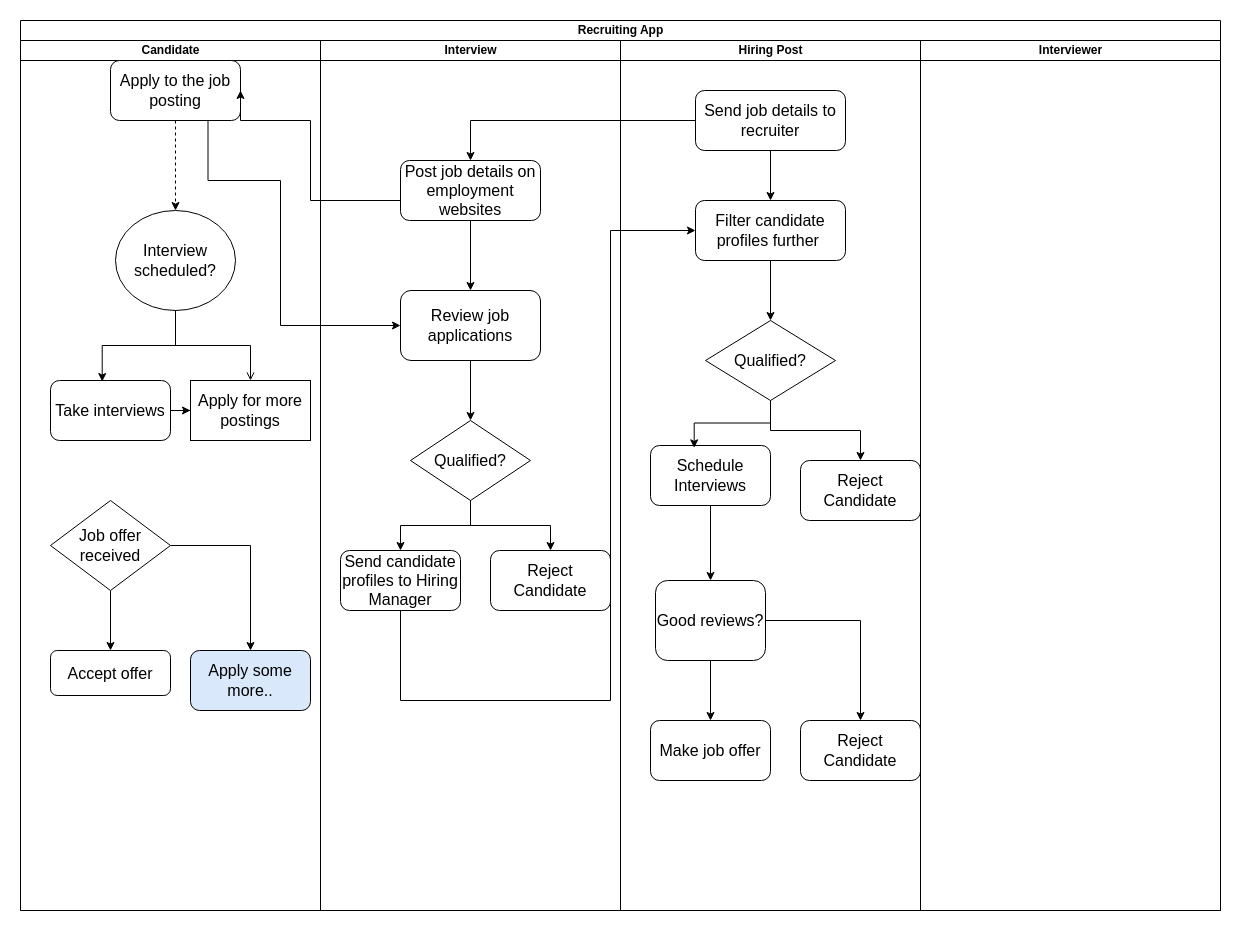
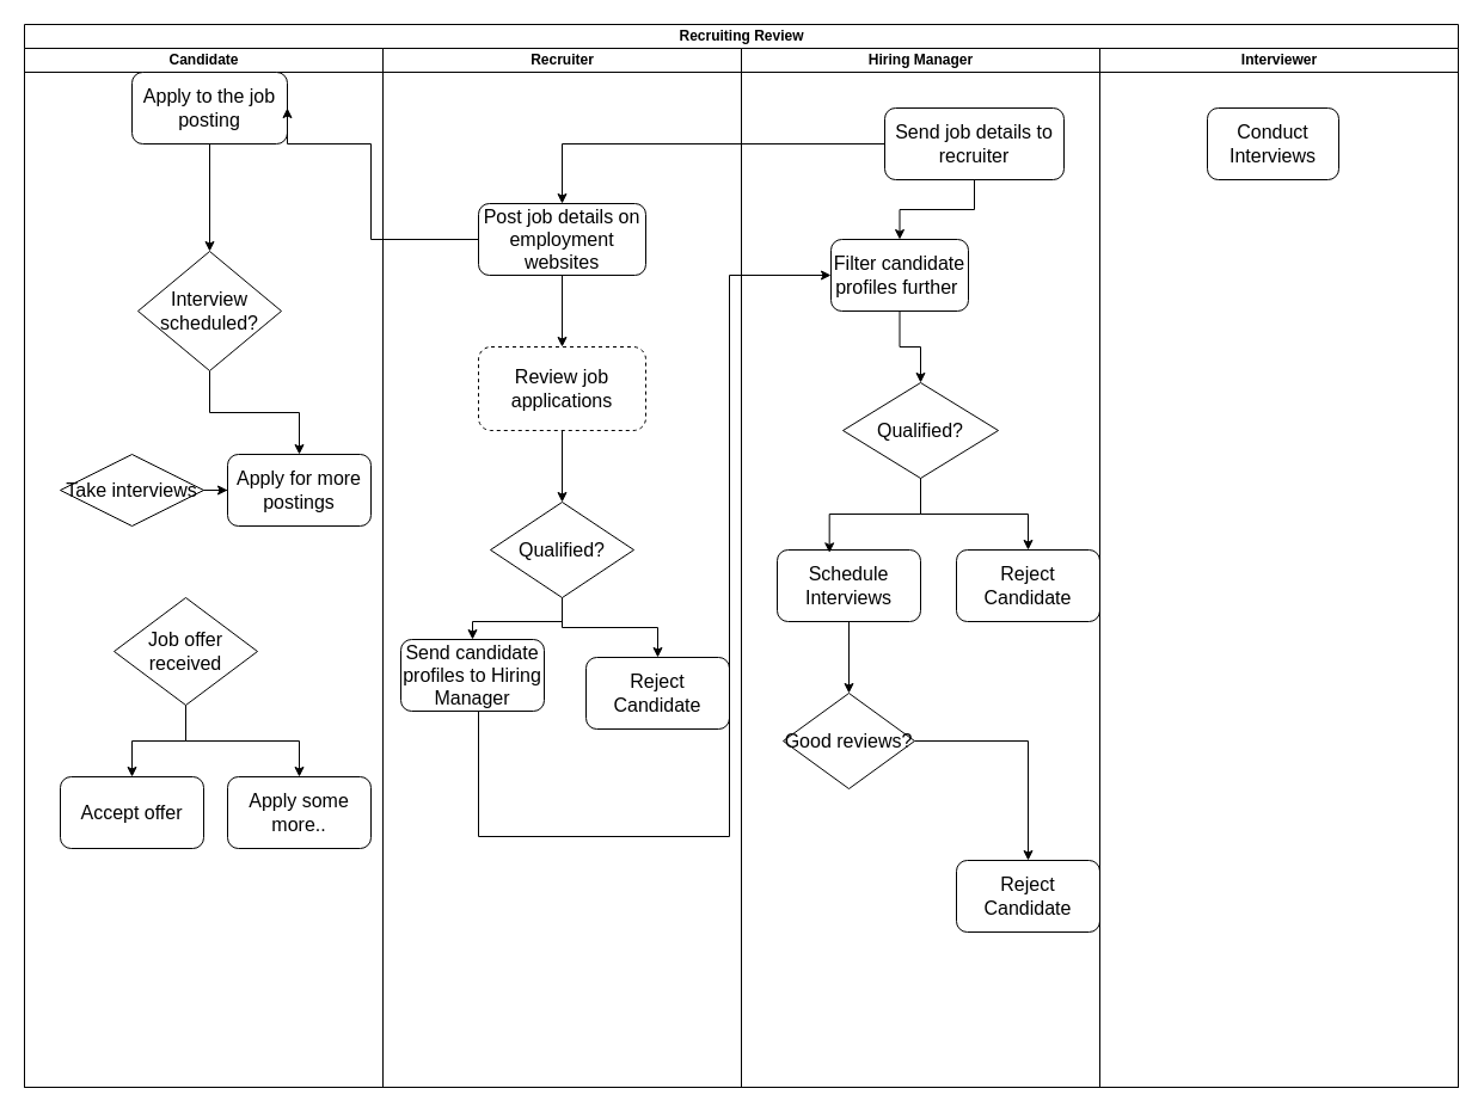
  <mxCell id="0" />
  <mxCell id="1" parent="0" />
- <mxCell id="2" value="Recruiting App" style="swimlane;childLayout=stackLayout;resizeParent=1;resizeParentMax=0;startSize=20;html=1;" vertex="1" parent="1"><mxGeometry x="20" y="20" width="1200" height="890" as="geometry" /></mxCell>
+ <mxCell id="2" value="Recruiting Review" style="swimlane;childLayout=stackLayout;resizeParent=1;resizeParentMax=0;startSize=20;html=1;" vertex="1" parent="1"><mxGeometry x="20" y="20" width="1200" height="890" as="geometry" /></mxCell>
  <mxCell id="3" value="Candidate" style="swimlane;startSize=20;html=1;" vertex="1" parent="2"><mxGeometry y="20" width="300" height="870" as="geometry" /></mxCell>
- <mxCell id="4" value="" style="edgeStyle=orthogonalEdgeStyle;rounded=0;orthogonalLoop=1;jettySize=auto;html=1;dashed=1;" edge="1" parent="3" source="5" target="7"><mxGeometry relative="1" as="geometry" /></mxCell>
+ <mxCell id="4" value="" style="edgeStyle=orthogonalEdgeStyle;rounded=0;orthogonalLoop=1;jettySize=auto;html=1;" edge="1" parent="3" source="5" target="7"><mxGeometry relative="1" as="geometry" /></mxCell>
  <mxCell id="5" value="&lt;font size=&quot;3&quot;&gt;Apply to the job posting&lt;/font&gt;" style="rounded=1;whiteSpace=wrap;html=1;" vertex="1" parent="3"><mxGeometry x="90" y="20" width="130" height="60" as="geometry" /></mxCell>
- <mxCell id="6" style="edgeStyle=orthogonalEdgeStyle;rounded=0;orthogonalLoop=1;jettySize=auto;html=1;endArrow=open;" edge="1" parent="3" source="7" target="10"><mxGeometry relative="1" as="geometry" /></mxCell>
- <mxCell id="7" value="&lt;font size=&quot;3&quot;&gt;Interview scheduled?&lt;/font&gt;" style="ellipse;whiteSpace=wrap;html=1;" vertex="1" parent="3"><mxGeometry x="95" y="170" width="120" height="100" as="geometry" /></mxCell>
+ <mxCell id="6" style="edgeStyle=orthogonalEdgeStyle;rounded=0;orthogonalLoop=1;jettySize=auto;html=1;" edge="1" parent="3" source="7" target="10"><mxGeometry relative="1" as="geometry" /></mxCell>
+ <mxCell id="7" value="&lt;font size=&quot;3&quot;&gt;Interview scheduled?&lt;/font&gt;" style="rhombus;whiteSpace=wrap;html=1;" vertex="1" parent="3"><mxGeometry x="95" y="170" width="120" height="100" as="geometry" /></mxCell>
  <mxCell id="8" style="edgeStyle=orthogonalEdgeStyle;rounded=0;orthogonalLoop=1;jettySize=auto;html=1;" edge="1" parent="3" source="9" target="10"><mxGeometry relative="1" as="geometry" /></mxCell>
- <mxCell id="9" value="&lt;font size=&quot;3&quot;&gt;Take interviews&lt;/font&gt;" style="rounded=1;whiteSpace=wrap;html=1;" vertex="1" parent="3"><mxGeometry x="30" y="340" width="120" height="60" as="geometry" /></mxCell>
- <mxCell id="10" value="&lt;font size=&quot;3&quot;&gt;Apply for more postings&lt;/font&gt;" style="whiteSpace=wrap;html=1;rounded=0;" vertex="1" parent="3"><mxGeometry x="170" y="340" width="120" height="60" as="geometry" /></mxCell>
+ <mxCell id="9" value="&lt;font size=&quot;3&quot;&gt;Take interviews&lt;/font&gt;" style="rhombus;whiteSpace=wrap;html=1;" vertex="1" parent="3"><mxGeometry x="30" y="340" width="120" height="60" as="geometry" /></mxCell>
+ <mxCell id="10" value="&lt;font size=&quot;3&quot;&gt;Apply for more postings&lt;/font&gt;" style="rounded=1;whiteSpace=wrap;html=1;" vertex="1" parent="3"><mxGeometry x="170" y="340" width="120" height="60" as="geometry" /></mxCell>
  <mxCell id="11" value="" style="edgeStyle=orthogonalEdgeStyle;rounded=0;orthogonalLoop=1;jettySize=auto;html=1;" edge="1" parent="3" source="13" target="14"><mxGeometry relative="1" as="geometry" /></mxCell>
  <mxCell id="12" style="edgeStyle=orthogonalEdgeStyle;rounded=0;orthogonalLoop=1;jettySize=auto;html=1;" edge="1" parent="3" source="13" target="15"><mxGeometry relative="1" as="geometry" /></mxCell>
- <mxCell id="13" value="&lt;font size=&quot;3&quot;&gt;Job offer received&lt;/font&gt;" style="rhombus;whiteSpace=wrap;html=1;" vertex="1" parent="3"><mxGeometry x="30" y="460" width="120" height="90" as="geometry" /></mxCell>
- <mxCell id="14" value="&lt;font size=&quot;3&quot;&gt;Accept offer&lt;/font&gt;" style="rounded=1;whiteSpace=wrap;html=1;" vertex="1" parent="3"><mxGeometry x="30" y="610" width="120" height="45" as="geometry" /></mxCell>
- <mxCell id="15" value="&lt;font size=&quot;3&quot;&gt;Apply some more..&lt;/font&gt;" style="rounded=1;whiteSpace=wrap;html=1;fillColor=#dae8fc;" vertex="1" parent="3"><mxGeometry x="170" y="610" width="120" height="60" as="geometry" /></mxCell>
- <mxCell id="16" style="edgeStyle=orthogonalEdgeStyle;rounded=0;orthogonalLoop=1;jettySize=auto;html=1;entryX=0.431;entryY=0.017;entryDx=0;entryDy=0;entryPerimeter=0;" edge="1" parent="3" source="7" target="9"><mxGeometry relative="1" as="geometry" /></mxCell>
- <mxCell id="17" value="Interview" style="swimlane;startSize=20;html=1;" vertex="1" parent="2"><mxGeometry x="300" y="20" width="300" height="870" as="geometry" /></mxCell>
+ <mxCell id="13" value="&lt;font size=&quot;3&quot;&gt;Job offer received&lt;/font&gt;" style="rhombus;whiteSpace=wrap;html=1;" vertex="1" parent="3"><mxGeometry x="75" y="460" width="120" height="90" as="geometry" /></mxCell>
+ <mxCell id="14" value="&lt;font size=&quot;3&quot;&gt;Accept offer&lt;/font&gt;" style="rounded=1;whiteSpace=wrap;html=1;" vertex="1" parent="3"><mxGeometry x="30" y="610" width="120" height="60" as="geometry" /></mxCell>
+ <mxCell id="15" value="&lt;font size=&quot;3&quot;&gt;Apply some more..&lt;/font&gt;" style="rounded=1;whiteSpace=wrap;html=1;" vertex="1" parent="3"><mxGeometry x="170" y="610" width="120" height="60" as="geometry" /></mxCell>
+ <mxCell id="17" value="Recruiter" style="swimlane;startSize=20;html=1;" vertex="1" parent="2"><mxGeometry x="300" y="20" width="300" height="870" as="geometry" /></mxCell>
  <mxCell id="18" value="" style="edgeStyle=orthogonalEdgeStyle;rounded=0;orthogonalLoop=1;jettySize=auto;html=1;" edge="1" parent="17" source="19" target="21"><mxGeometry relative="1" as="geometry" /></mxCell>
- <mxCell id="19" value="&lt;font size=&quot;3&quot;&gt;Post job details on employment websites&lt;/font&gt;" style="rounded=1;whiteSpace=wrap;html=1;" vertex="1" parent="17"><mxGeometry x="80" y="120" width="140" height="60" as="geometry" /></mxCell>
+ <mxCell id="19" value="&lt;font size=&quot;3&quot;&gt;Post job details on employment websites&lt;/font&gt;" style="rounded=1;whiteSpace=wrap;html=1;" vertex="1" parent="17"><mxGeometry x="80" y="130" width="140" height="60" as="geometry" /></mxCell>
  <mxCell id="20" value="" style="edgeStyle=orthogonalEdgeStyle;rounded=0;orthogonalLoop=1;jettySize=auto;html=1;" edge="1" parent="17" source="21" target="24"><mxGeometry relative="1" as="geometry" /></mxCell>
- <mxCell id="21" value="&lt;font size=&quot;3&quot;&gt;Review job applications&lt;/font&gt;" style="rounded=1;whiteSpace=wrap;html=1;" vertex="1" parent="17"><mxGeometry x="80" y="250" width="140" height="70" as="geometry" /></mxCell>
+ <mxCell id="21" value="&lt;font size=&quot;3&quot;&gt;Review job applications&lt;/font&gt;" style="rounded=1;whiteSpace=wrap;html=1;dashed=1;" vertex="1" parent="17"><mxGeometry x="80" y="250" width="140" height="70" as="geometry" /></mxCell>
  <mxCell id="22" style="edgeStyle=orthogonalEdgeStyle;rounded=0;orthogonalLoop=1;jettySize=auto;html=1;entryX=0.5;entryY=0;entryDx=0;entryDy=0;" edge="1" parent="17" source="24" target="25"><mxGeometry relative="1" as="geometry" /></mxCell>
  <mxCell id="23" style="edgeStyle=orthogonalEdgeStyle;rounded=0;orthogonalLoop=1;jettySize=auto;html=1;" edge="1" parent="17" source="24" target="26"><mxGeometry relative="1" as="geometry" /></mxCell>
  <mxCell id="24" value="&lt;font size=&quot;3&quot;&gt;Qualified?&lt;/font&gt;" style="rhombus;whiteSpace=wrap;html=1;" vertex="1" parent="17"><mxGeometry x="90" y="380" width="120" height="80" as="geometry" /></mxCell>
- <mxCell id="25" value="&lt;font size=&quot;3&quot;&gt;Send candidate profiles to Hiring Manager&lt;/font&gt;" style="rounded=1;whiteSpace=wrap;html=1;" vertex="1" parent="17"><mxGeometry x="20" y="510" width="120" height="60" as="geometry" /></mxCell>
+ <mxCell id="25" value="&lt;font size=&quot;3&quot;&gt;Send candidate profiles to Hiring Manager&lt;/font&gt;" style="rounded=1;whiteSpace=wrap;html=1;" vertex="1" parent="17"><mxGeometry x="15" y="495" width="120" height="60" as="geometry" /></mxCell>
  <mxCell id="26" value="&lt;font size=&quot;3&quot;&gt;Reject Candidate&lt;/font&gt;" style="rounded=1;whiteSpace=wrap;html=1;" vertex="1" parent="17"><mxGeometry x="170" y="510" width="120" height="60" as="geometry" /></mxCell>
- <mxCell id="27" value="Hiring Post" style="swimlane;startSize=20;html=1;" vertex="1" parent="2"><mxGeometry x="600" y="20" width="300" height="870" as="geometry" /></mxCell>
+ <mxCell id="27" value="Hiring Manager" style="swimlane;startSize=20;html=1;" vertex="1" parent="2"><mxGeometry x="600" y="20" width="300" height="870" as="geometry" /></mxCell>
  <mxCell id="28" style="edgeStyle=orthogonalEdgeStyle;rounded=0;orthogonalLoop=1;jettySize=auto;html=1;exitX=0.5;exitY=1;exitDx=0;exitDy=0;" edge="1" parent="27" source="29" target="31"><mxGeometry relative="1" as="geometry" /></mxCell>
- <mxCell id="29" value="&lt;font size=&quot;3&quot;&gt;Send job details to recruiter&lt;/font&gt;" style="rounded=1;whiteSpace=wrap;html=1;" vertex="1" parent="27"><mxGeometry x="75" y="50" width="150" height="60" as="geometry" /></mxCell>
+ <mxCell id="29" value="&lt;font size=&quot;3&quot;&gt;Send job details to recruiter&lt;/font&gt;" style="rounded=1;whiteSpace=wrap;html=1;" vertex="1" parent="27"><mxGeometry x="120" y="50" width="150" height="60" as="geometry" /></mxCell>
  <mxCell id="30" style="edgeStyle=orthogonalEdgeStyle;rounded=0;orthogonalLoop=1;jettySize=auto;html=1;entryX=0.5;entryY=0;entryDx=0;entryDy=0;" edge="1" parent="27" source="31" target="33"><mxGeometry relative="1" as="geometry" /></mxCell>
- <mxCell id="31" value="&lt;font size=&quot;3&quot;&gt;Filter candidate profiles further&amp;nbsp;&lt;/font&gt;" style="rounded=1;whiteSpace=wrap;html=1;" vertex="1" parent="27"><mxGeometry x="75" y="160" width="150" height="60" as="geometry" /></mxCell>
+ <mxCell id="31" value="&lt;font size=&quot;3&quot;&gt;Filter candidate profiles further&amp;nbsp;&lt;/font&gt;" style="rounded=1;whiteSpace=wrap;html=1;" vertex="1" parent="27"><mxGeometry x="75" y="160" width="115" height="60" as="geometry" /></mxCell>
  <mxCell id="32" style="edgeStyle=orthogonalEdgeStyle;rounded=0;orthogonalLoop=1;jettySize=auto;html=1;exitX=0.5;exitY=1;exitDx=0;exitDy=0;" edge="1" parent="27" source="33" target="36"><mxGeometry relative="1" as="geometry" /></mxCell>
  <mxCell id="33" value="&lt;font size=&quot;3&quot;&gt;Qualified?&lt;/font&gt;" style="rhombus;whiteSpace=wrap;html=1;" vertex="1" parent="27"><mxGeometry x="85" y="280" width="130" height="80" as="geometry" /></mxCell>
  <mxCell id="34" value="" style="edgeStyle=orthogonalEdgeStyle;rounded=0;orthogonalLoop=1;jettySize=auto;html=1;" edge="1" parent="27" source="35" target="39"><mxGeometry relative="1" as="geometry" /></mxCell>
- <mxCell id="35" value="&lt;font size=&quot;3&quot;&gt;Schedule Interviews&lt;/font&gt;" style="rounded=1;whiteSpace=wrap;html=1;" vertex="1" parent="27"><mxGeometry x="30" y="405" width="120" height="60" as="geometry" /></mxCell>
+ <mxCell id="35" value="&lt;font size=&quot;3&quot;&gt;Schedule Interviews&lt;/font&gt;" style="rounded=1;whiteSpace=wrap;html=1;" vertex="1" parent="27"><mxGeometry x="30" y="420" width="120" height="60" as="geometry" /></mxCell>
  <mxCell id="36" value="&lt;font size=&quot;3&quot;&gt;Reject Candidate&lt;/font&gt;" style="rounded=1;whiteSpace=wrap;html=1;" vertex="1" parent="27"><mxGeometry x="180" y="420" width="120" height="60" as="geometry" /></mxCell>
- <mxCell id="37" value="" style="edgeStyle=orthogonalEdgeStyle;rounded=0;orthogonalLoop=1;jettySize=auto;html=1;" edge="1" parent="27" source="39" target="40"><mxGeometry relative="1" as="geometry" /></mxCell>
  <mxCell id="38" style="edgeStyle=orthogonalEdgeStyle;rounded=0;orthogonalLoop=1;jettySize=auto;html=1;entryX=0.5;entryY=0;entryDx=0;entryDy=0;" edge="1" parent="27" source="39" target="41"><mxGeometry relative="1" as="geometry" /></mxCell>
- <mxCell id="39" value="&lt;font size=&quot;3&quot;&gt;Good reviews?&lt;/font&gt;" style="whiteSpace=wrap;html=1;rounded=1;" vertex="1" parent="27"><mxGeometry x="35" y="540" width="110" height="80" as="geometry" /></mxCell>
- <mxCell id="40" value="&lt;font size=&quot;3&quot;&gt;Make job offer&lt;/font&gt;" style="rounded=1;whiteSpace=wrap;html=1;" vertex="1" parent="27"><mxGeometry x="30" y="680" width="120" height="60" as="geometry" /></mxCell>
+ <mxCell id="39" value="&lt;font size=&quot;3&quot;&gt;Good reviews?&lt;/font&gt;" style="rhombus;whiteSpace=wrap;html=1;" vertex="1" parent="27"><mxGeometry x="35" y="540" width="110" height="80" as="geometry" /></mxCell>
  <mxCell id="41" value="&lt;font size=&quot;3&quot;&gt;Reject Candidate&lt;/font&gt;" style="rounded=1;whiteSpace=wrap;html=1;" vertex="1" parent="27"><mxGeometry x="180" y="680" width="120" height="60" as="geometry" /></mxCell>
  <mxCell id="42" style="edgeStyle=orthogonalEdgeStyle;rounded=0;orthogonalLoop=1;jettySize=auto;html=1;exitX=0.5;exitY=1;exitDx=0;exitDy=0;entryX=0.364;entryY=0.039;entryDx=0;entryDy=0;entryPerimeter=0;" edge="1" parent="27" source="33" target="35"><mxGeometry relative="1" as="geometry" /></mxCell>
  <mxCell id="43" value="Interviewer" style="swimlane;startSize=20;html=1;" vertex="1" parent="2"><mxGeometry x="900" y="20" width="300" height="870" as="geometry" /></mxCell>
+ <mxCell id="44" value="&lt;font size=&quot;3&quot;&gt;Conduct Interviews&lt;/font&gt;" style="rounded=1;whiteSpace=wrap;html=1;" vertex="1" parent="43"><mxGeometry x="90" y="50" width="110" height="60" as="geometry" /></mxCell>
  <mxCell id="45" style="edgeStyle=orthogonalEdgeStyle;rounded=0;orthogonalLoop=1;jettySize=auto;html=1;exitX=0;exitY=0.5;exitDx=0;exitDy=0;" edge="1" parent="2" source="29" target="19"><mxGeometry relative="1" as="geometry" /></mxCell>
  <mxCell id="46" style="edgeStyle=orthogonalEdgeStyle;rounded=0;orthogonalLoop=1;jettySize=auto;html=1;entryX=1;entryY=0.5;entryDx=0;entryDy=0;exitX=0;exitY=0.5;exitDx=0;exitDy=0;" edge="1" parent="2" source="19" target="5"><mxGeometry relative="1" as="geometry"><mxPoint x="370" y="180.067" as="sourcePoint" /><mxPoint x="210" y="100" as="targetPoint" /><Array as="points"><mxPoint x="290" y="180" /><mxPoint x="290" y="100" /></Array></mxGeometry></mxCell>
- <mxCell id="47" style="edgeStyle=orthogonalEdgeStyle;rounded=0;orthogonalLoop=1;jettySize=auto;html=1;exitX=0.75;exitY=1;exitDx=0;exitDy=0;entryX=0;entryY=0.5;entryDx=0;entryDy=0;" edge="1" parent="2" source="5" target="21"><mxGeometry relative="1" as="geometry"><Array as="points"><mxPoint x="188" y="160" /><mxPoint x="260" y="160" /><mxPoint x="260" y="305" /></Array></mxGeometry></mxCell>
  <mxCell id="48" style="edgeStyle=orthogonalEdgeStyle;rounded=0;orthogonalLoop=1;jettySize=auto;html=1;entryX=0;entryY=0.5;entryDx=0;entryDy=0;" edge="1" parent="2" source="25" target="31"><mxGeometry relative="1" as="geometry"><Array as="points"><mxPoint x="380" y="680" /><mxPoint x="590" y="680" /><mxPoint x="590" y="210" /></Array></mxGeometry></mxCell>
